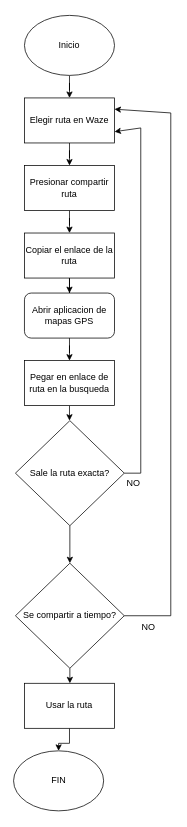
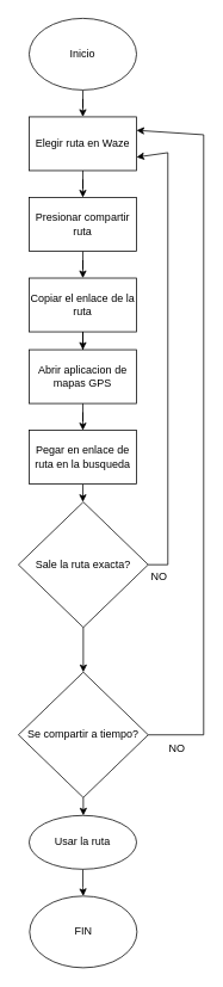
  <mxCell id="0" />
  <mxCell id="1" parent="0" />
  <mxCell id="2" value="" style="edgeStyle=orthogonalEdgeStyle;rounded=0;orthogonalLoop=1;jettySize=auto;html=1;" edge="1" parent="1" source="3" target="5"><mxGeometry relative="1" as="geometry" /></mxCell>
  <mxCell id="3" value="Inicio" style="ellipse;whiteSpace=wrap;html=1;" vertex="1" parent="1"><mxGeometry x="32" y="20" width="120" height="80" as="geometry" /></mxCell>
  <mxCell id="4" value="" style="edgeStyle=orthogonalEdgeStyle;rounded=0;orthogonalLoop=1;jettySize=auto;html=1;" edge="1" parent="1" source="5" target="7"><mxGeometry relative="1" as="geometry" /></mxCell>
  <mxCell id="5" value="Elegir ruta en Waze" style="rounded=0;whiteSpace=wrap;html=1;" vertex="1" parent="1"><mxGeometry x="32" y="130" width="120" height="60" as="geometry" /></mxCell>
  <mxCell id="6" value="" style="edgeStyle=orthogonalEdgeStyle;rounded=0;orthogonalLoop=1;jettySize=auto;html=1;" edge="1" parent="1" source="7" target="9"><mxGeometry relative="1" as="geometry" /></mxCell>
  <mxCell id="7" value="Presionar compartir ruta" style="rounded=0;whiteSpace=wrap;html=1;" vertex="1" parent="1"><mxGeometry x="32" y="220" width="120" height="60" as="geometry" /></mxCell>
  <mxCell id="8" value="" style="edgeStyle=orthogonalEdgeStyle;rounded=0;orthogonalLoop=1;jettySize=auto;html=1;" edge="1" parent="1" source="9" target="11"><mxGeometry relative="1" as="geometry" /></mxCell>
  <mxCell id="9" value="Copiar el enlace de la ruta" style="rounded=0;whiteSpace=wrap;html=1;" vertex="1" parent="1"><mxGeometry x="32" y="310" width="120" height="60" as="geometry" /></mxCell>
  <mxCell id="10" value="" style="edgeStyle=orthogonalEdgeStyle;rounded=0;orthogonalLoop=1;jettySize=auto;html=1;" edge="1" parent="1" source="11" target="13"><mxGeometry relative="1" as="geometry" /></mxCell>
- <mxCell id="11" value="Abrir aplicacion de mapas GPS" style="whiteSpace=wrap;html=1;rounded=1;" vertex="1" parent="1"><mxGeometry x="32" y="390" width="120" height="60" as="geometry" /></mxCell>
+ <mxCell id="11" value="Abrir aplicacion de mapas GPS" style="rounded=0;whiteSpace=wrap;html=1;" vertex="1" parent="1"><mxGeometry x="32" y="390" width="120" height="60" as="geometry" /></mxCell>
  <mxCell id="12" value="" style="edgeStyle=orthogonalEdgeStyle;rounded=0;orthogonalLoop=1;jettySize=auto;html=1;" edge="1" parent="1" source="13" target="15"><mxGeometry relative="1" as="geometry" /></mxCell>
  <mxCell id="13" value="Pegar en enlace de ruta en la busqueda" style="rounded=0;whiteSpace=wrap;html=1;" vertex="1" parent="1"><mxGeometry x="32" y="480" width="120" height="60" as="geometry" /></mxCell>
  <mxCell id="14" value="" style="edgeStyle=orthogonalEdgeStyle;rounded=0;orthogonalLoop=1;jettySize=auto;html=1;" edge="1" parent="1" source="15" target="20"><mxGeometry relative="1" as="geometry" /></mxCell>
  <mxCell id="15" value="Sale la ruta exacta?" style="rhombus;whiteSpace=wrap;html=1;" vertex="1" parent="1"><mxGeometry x="20" y="560" width="145" height="140" as="geometry" /></mxCell>
  <mxCell id="16" value="" style="endArrow=classic;html=1;rounded=0;entryX=1;entryY=0.75;entryDx=0;entryDy=0;" edge="1" parent="1" target="5"><mxGeometry width="50" height="50" relative="1" as="geometry"><mxPoint x="187" y="170" as="sourcePoint" /><mxPoint x="117" y="220" as="targetPoint" /></mxGeometry></mxCell>
  <mxCell id="17" value="" style="endArrow=none;html=1;rounded=0;" edge="1" parent="1"><mxGeometry width="50" height="50" relative="1" as="geometry"><mxPoint x="187" y="630" as="sourcePoint" /><mxPoint x="187" y="170" as="targetPoint" /></mxGeometry></mxCell>
  <mxCell id="18" value="" style="endArrow=none;html=1;rounded=0;exitX=1;exitY=0.5;exitDx=0;exitDy=0;" edge="1" parent="1" source="15"><mxGeometry width="50" height="50" relative="1" as="geometry"><mxPoint x="67" y="470" as="sourcePoint" /><mxPoint x="187" y="630" as="targetPoint" /></mxGeometry></mxCell>
  <mxCell id="19" value="" style="edgeStyle=orthogonalEdgeStyle;rounded=0;orthogonalLoop=1;jettySize=auto;html=1;" edge="1" parent="1" source="20" target="27"><mxGeometry relative="1" as="geometry" /></mxCell>
  <mxCell id="20" value="Se compartir a tiempo?" style="rhombus;whiteSpace=wrap;html=1;" vertex="1" parent="1"><mxGeometry x="20" y="750" width="145" height="140" as="geometry" /></mxCell>
  <mxCell id="21" value="NO" style="text;html=1;align=center;verticalAlign=middle;resizable=0;points=[];autosize=1;strokeColor=none;fillColor=none;" vertex="1" parent="1"><mxGeometry x="157" y="628" width="40" height="30" as="geometry" /></mxCell>
  <mxCell id="22" value="" style="endArrow=classic;html=1;rounded=0;entryX=1;entryY=0.25;entryDx=0;entryDy=0;" edge="1" parent="1" target="5"><mxGeometry width="50" height="50" relative="1" as="geometry"><mxPoint x="227" y="150" as="sourcePoint" /><mxPoint x="137" y="510" as="targetPoint" /></mxGeometry></mxCell>
  <mxCell id="23" value="" style="endArrow=none;html=1;rounded=0;" edge="1" parent="1"><mxGeometry width="50" height="50" relative="1" as="geometry"><mxPoint x="227" y="820" as="sourcePoint" /><mxPoint x="227" y="150" as="targetPoint" /></mxGeometry></mxCell>
  <mxCell id="24" value="" style="endArrow=none;html=1;rounded=0;exitX=1;exitY=0.5;exitDx=0;exitDy=0;" edge="1" parent="1" source="20"><mxGeometry width="50" height="50" relative="1" as="geometry"><mxPoint x="187" y="820" as="sourcePoint" /><mxPoint x="227" y="820" as="targetPoint" /></mxGeometry></mxCell>
  <mxCell id="25" value="NO" style="text;html=1;align=center;verticalAlign=middle;resizable=0;points=[];autosize=1;strokeColor=none;fillColor=none;" vertex="1" parent="1"><mxGeometry x="177" y="820" width="40" height="30" as="geometry" /></mxCell>
  <mxCell id="26" value="" style="edgeStyle=orthogonalEdgeStyle;rounded=0;orthogonalLoop=1;jettySize=auto;html=1;" edge="1" parent="1" source="27" target="28"><mxGeometry relative="1" as="geometry" /></mxCell>
- <mxCell id="27" value="Usar la ruta" style="rounded=0;whiteSpace=wrap;html=1;" vertex="1" parent="1"><mxGeometry x="32" y="910" width="120" height="60" as="geometry" /></mxCell>
- <mxCell id="28" value="FIN" style="ellipse;whiteSpace=wrap;html=1;" vertex="1" parent="1"><mxGeometry x="17.5" y="1000" width="120" height="80" as="geometry" /></mxCell>
+ <mxCell id="27" value="Usar la ruta" style="ellipse;whiteSpace=wrap;html=1;" vertex="1" parent="1"><mxGeometry x="32" y="910" width="120" height="60" as="geometry" /></mxCell>
+ <mxCell id="28" value="FIN" style="ellipse;whiteSpace=wrap;html=1;" vertex="1" parent="1"><mxGeometry x="32.5" y="1000" width="120" height="80" as="geometry" /></mxCell>
